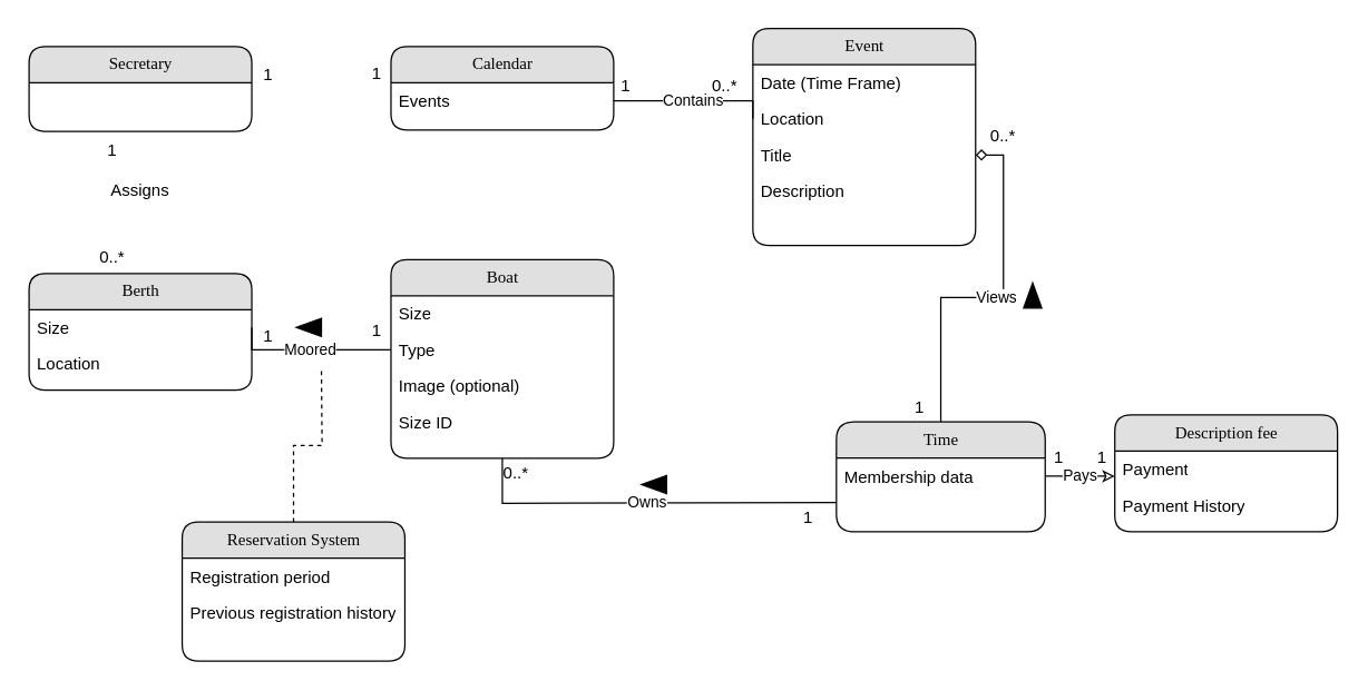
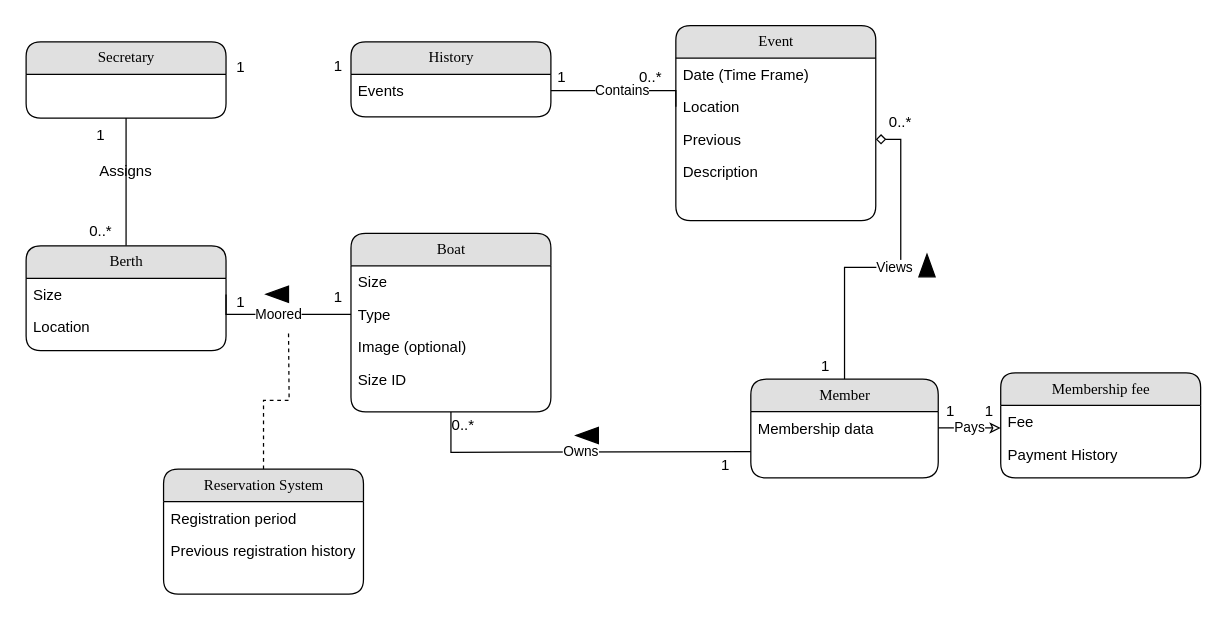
  <mxCell id="0" />
  <mxCell id="1" parent="0" />
  <mxCell id="2" value="Views" style="edgeStyle=orthogonalEdgeStyle;rounded=0;orthogonalLoop=1;jettySize=auto;html=1;exitX=0.5;exitY=0;exitDx=0;exitDy=0;entryX=1;entryY=0.5;entryDx=0;entryDy=0;endArrow=diamond;endFill=0;" edge="1" parent="1" source="3" target="8"><mxGeometry relative="1" as="geometry" /></mxCell>
- <mxCell id="3" value="Time" style="swimlane;html=1;fontStyle=0;childLayout=stackLayout;horizontal=1;startSize=26;fillColor=#e0e0e0;horizontalStack=0;resizeParent=1;resizeLast=0;collapsible=1;marginBottom=0;swimlaneFillColor=#ffffff;align=center;rounded=1;shadow=0;comic=0;labelBackgroundColor=none;strokeColor=#000000;strokeWidth=1;fontFamily=Verdana;fontSize=12;fontColor=#000000;arcSize=16;" parent="1" vertex="1"><mxGeometry x="600" y="303" width="150" height="79" as="geometry" /></mxCell>
+ <mxCell id="3" value="Member" style="swimlane;html=1;fontStyle=0;childLayout=stackLayout;horizontal=1;startSize=26;fillColor=#e0e0e0;horizontalStack=0;resizeParent=1;resizeLast=0;collapsible=1;marginBottom=0;swimlaneFillColor=#ffffff;align=center;rounded=1;shadow=0;comic=0;labelBackgroundColor=none;strokeColor=#000000;strokeWidth=1;fontFamily=Verdana;fontSize=12;fontColor=#000000;arcSize=16;" parent="1" vertex="1"><mxGeometry x="600" y="303" width="150" height="79" as="geometry" /></mxCell>
  <mxCell id="4" value="Membership data" style="text;html=1;strokeColor=none;fillColor=none;spacingLeft=4;spacingRight=4;whiteSpace=wrap;overflow=hidden;rotatable=0;points=[[0,0.5],[1,0.5]];portConstraint=eastwest;" parent="3" vertex="1"><mxGeometry y="26" width="150" height="26" as="geometry" /></mxCell>
  <mxCell id="5" value="Event" style="swimlane;html=1;fontStyle=0;childLayout=stackLayout;horizontal=1;startSize=26;fillColor=#e0e0e0;horizontalStack=0;resizeParent=1;resizeLast=0;collapsible=1;marginBottom=0;swimlaneFillColor=#ffffff;align=center;rounded=1;shadow=0;comic=0;labelBackgroundColor=none;strokeColor=#000000;strokeWidth=1;fontFamily=Verdana;fontSize=12;fontColor=#000000;" parent="1" vertex="1"><mxGeometry x="540" y="20" width="160" height="156" as="geometry" /></mxCell>
  <mxCell id="6" value="Date (Time Frame)" style="text;html=1;strokeColor=none;fillColor=none;spacingLeft=4;spacingRight=4;whiteSpace=wrap;overflow=hidden;rotatable=0;points=[[0,0.5],[1,0.5]];portConstraint=eastwest;" parent="5" vertex="1"><mxGeometry y="26" width="160" height="26" as="geometry" /></mxCell>
  <mxCell id="7" value="Location" style="text;html=1;strokeColor=none;fillColor=none;spacingLeft=4;spacingRight=4;whiteSpace=wrap;overflow=hidden;rotatable=0;points=[[0,0.5],[1,0.5]];portConstraint=eastwest;" vertex="1" parent="5"><mxGeometry y="52" width="160" height="26" as="geometry" /></mxCell>
- <mxCell id="8" value="Title" style="text;html=1;strokeColor=none;fillColor=none;spacingLeft=4;spacingRight=4;whiteSpace=wrap;overflow=hidden;rotatable=0;points=[[0,0.5],[1,0.5]];portConstraint=eastwest;" parent="5" vertex="1"><mxGeometry y="78" width="160" height="26" as="geometry" /></mxCell>
+ <mxCell id="8" value="Previous" style="text;html=1;strokeColor=none;fillColor=none;spacingLeft=4;spacingRight=4;whiteSpace=wrap;overflow=hidden;rotatable=0;points=[[0,0.5],[1,0.5]];portConstraint=eastwest;" parent="5" vertex="1"><mxGeometry y="78" width="160" height="26" as="geometry" /></mxCell>
  <mxCell id="9" value="Description" style="text;html=1;strokeColor=none;fillColor=none;spacingLeft=4;spacingRight=4;whiteSpace=wrap;overflow=hidden;rotatable=0;points=[[0,0.5],[1,0.5]];portConstraint=eastwest;" parent="5" vertex="1"><mxGeometry y="104" width="160" height="26" as="geometry" /></mxCell>
+ <mxCell id="10" style="edgeStyle=orthogonalEdgeStyle;rounded=0;orthogonalLoop=1;jettySize=auto;html=1;exitX=0.5;exitY=1;exitDx=0;exitDy=0;endArrow=none;endFill=0;" edge="1" parent="1" source="11" target="19"><mxGeometry relative="1" as="geometry" /></mxCell>
  <mxCell id="11" value="Secretary" style="swimlane;html=1;fontStyle=0;childLayout=stackLayout;horizontal=1;startSize=26;fillColor=#e0e0e0;horizontalStack=0;resizeParent=1;resizeLast=0;collapsible=1;marginBottom=0;swimlaneFillColor=#ffffff;align=center;rounded=1;shadow=0;comic=0;labelBackgroundColor=none;strokeColor=#000000;strokeWidth=1;fontFamily=Verdana;fontSize=12;fontColor=#000000;" parent="1" vertex="1"><mxGeometry x="20" y="33" width="160" height="61" as="geometry" /></mxCell>
  <mxCell id="12" value="Boat" style="swimlane;html=1;fontStyle=0;childLayout=stackLayout;horizontal=1;startSize=26;fillColor=#e0e0e0;horizontalStack=0;resizeParent=1;resizeLast=0;collapsible=1;marginBottom=0;swimlaneFillColor=#ffffff;align=center;rounded=1;shadow=0;comic=0;labelBackgroundColor=none;strokeColor=#000000;strokeWidth=1;fontFamily=Verdana;fontSize=12;fontColor=#000000;" parent="1" vertex="1"><mxGeometry x="280" y="186.2" width="160" height="143" as="geometry" /></mxCell>
  <mxCell id="13" value="Size" style="text;html=1;strokeColor=none;fillColor=none;spacingLeft=4;spacingRight=4;whiteSpace=wrap;overflow=hidden;rotatable=0;points=[[0,0.5],[1,0.5]];portConstraint=eastwest;" parent="12" vertex="1"><mxGeometry y="26" width="160" height="26" as="geometry" /></mxCell>
  <mxCell id="14" value="Type" style="text;html=1;strokeColor=none;fillColor=none;spacingLeft=4;spacingRight=4;whiteSpace=wrap;overflow=hidden;rotatable=0;points=[[0,0.5],[1,0.5]];portConstraint=eastwest;" parent="12" vertex="1"><mxGeometry y="52" width="160" height="26" as="geometry" /></mxCell>
  <mxCell id="15" value="Image (optional)" style="text;html=1;strokeColor=none;fillColor=none;spacingLeft=4;spacingRight=4;whiteSpace=wrap;overflow=hidden;rotatable=0;points=[[0,0.5],[1,0.5]];portConstraint=eastwest;" parent="12" vertex="1"><mxGeometry y="78" width="160" height="26" as="geometry" /></mxCell>
  <mxCell id="16" value="Size ID" style="text;html=1;strokeColor=none;fillColor=none;spacingLeft=4;spacingRight=4;whiteSpace=wrap;overflow=hidden;rotatable=0;points=[[0,0.5],[1,0.5]];portConstraint=eastwest;" parent="12" vertex="1"><mxGeometry y="104" width="160" height="26" as="geometry" /></mxCell>
- <mxCell id="17" value="Calendar" style="swimlane;html=1;fontStyle=0;childLayout=stackLayout;horizontal=1;startSize=26;fillColor=#e0e0e0;horizontalStack=0;resizeParent=1;resizeLast=0;collapsible=1;marginBottom=0;swimlaneFillColor=#ffffff;align=center;rounded=1;shadow=0;comic=0;labelBackgroundColor=none;strokeColor=#000000;strokeWidth=1;fontFamily=Verdana;fontSize=12;fontColor=#000000;" parent="1" vertex="1"><mxGeometry x="280" y="33" width="160" height="60" as="geometry" /></mxCell>
+ <mxCell id="17" value="History" style="swimlane;html=1;fontStyle=0;childLayout=stackLayout;horizontal=1;startSize=26;fillColor=#e0e0e0;horizontalStack=0;resizeParent=1;resizeLast=0;collapsible=1;marginBottom=0;swimlaneFillColor=#ffffff;align=center;rounded=1;shadow=0;comic=0;labelBackgroundColor=none;strokeColor=#000000;strokeWidth=1;fontFamily=Verdana;fontSize=12;fontColor=#000000;" parent="1" vertex="1"><mxGeometry x="280" y="33" width="160" height="60" as="geometry" /></mxCell>
  <mxCell id="18" value="Events" style="text;html=1;strokeColor=none;fillColor=none;spacingLeft=4;spacingRight=4;whiteSpace=wrap;overflow=hidden;rotatable=0;points=[[0,0.5],[1,0.5]];portConstraint=eastwest;" parent="17" vertex="1"><mxGeometry y="26" width="160" height="26" as="geometry" /></mxCell>
  <mxCell id="19" value="Berth" style="swimlane;html=1;fontStyle=0;childLayout=stackLayout;horizontal=1;startSize=26;fillColor=#e0e0e0;horizontalStack=0;resizeParent=1;resizeLast=0;collapsible=1;marginBottom=0;swimlaneFillColor=#ffffff;align=center;rounded=1;shadow=0;comic=0;labelBackgroundColor=none;strokeColor=#000000;strokeWidth=1;fontFamily=Verdana;fontSize=12;fontColor=#000000;" parent="1" vertex="1"><mxGeometry x="20" y="196.2" width="160" height="84" as="geometry" /></mxCell>
  <mxCell id="20" value="Size" style="text;html=1;strokeColor=none;fillColor=none;spacingLeft=4;spacingRight=4;whiteSpace=wrap;overflow=hidden;rotatable=0;points=[[0,0.5],[1,0.5]];portConstraint=eastwest;" parent="19" vertex="1"><mxGeometry y="26" width="160" height="26" as="geometry" /></mxCell>
  <mxCell id="21" value="Location" style="text;html=1;strokeColor=none;fillColor=none;spacingLeft=4;spacingRight=4;whiteSpace=wrap;overflow=hidden;rotatable=0;points=[[0,0.5],[1,0.5]];portConstraint=eastwest;" parent="19" vertex="1"><mxGeometry y="52" width="160" height="26" as="geometry" /></mxCell>
  <mxCell id="22" value="Assigns" style="text;html=1;strokeColor=none;fillColor=none;align=center;verticalAlign=middle;whiteSpace=wrap;rounded=0;" parent="1" vertex="1"><mxGeometry x="80" y="127" width="40" height="20" as="geometry" /></mxCell>
- <mxCell id="23" value="Description fee" style="swimlane;html=1;fontStyle=0;childLayout=stackLayout;horizontal=1;startSize=26;fillColor=#e0e0e0;horizontalStack=0;resizeParent=1;resizeLast=0;collapsible=1;marginBottom=0;swimlaneFillColor=#ffffff;align=center;rounded=1;shadow=0;comic=0;labelBackgroundColor=none;strokeColor=#000000;strokeWidth=1;fontFamily=Verdana;fontSize=12;fontColor=#000000;" parent="1" vertex="1"><mxGeometry x="800" y="298" width="160" height="84" as="geometry" /></mxCell>
- <mxCell id="24" value="Payment" style="text;html=1;strokeColor=none;fillColor=none;spacingLeft=4;spacingRight=4;whiteSpace=wrap;overflow=hidden;rotatable=0;points=[[0,0.5],[1,0.5]];portConstraint=eastwest;" parent="23" vertex="1"><mxGeometry y="26" width="160" height="26" as="geometry" /></mxCell>
+ <mxCell id="23" value="Membership fee" style="swimlane;html=1;fontStyle=0;childLayout=stackLayout;horizontal=1;startSize=26;fillColor=#e0e0e0;horizontalStack=0;resizeParent=1;resizeLast=0;collapsible=1;marginBottom=0;swimlaneFillColor=#ffffff;align=center;rounded=1;shadow=0;comic=0;labelBackgroundColor=none;strokeColor=#000000;strokeWidth=1;fontFamily=Verdana;fontSize=12;fontColor=#000000;" parent="1" vertex="1"><mxGeometry x="800" y="298" width="160" height="84" as="geometry" /></mxCell>
+ <mxCell id="24" value="Fee" style="text;html=1;strokeColor=none;fillColor=none;spacingLeft=4;spacingRight=4;whiteSpace=wrap;overflow=hidden;rotatable=0;points=[[0,0.5],[1,0.5]];portConstraint=eastwest;" parent="23" vertex="1"><mxGeometry y="26" width="160" height="26" as="geometry" /></mxCell>
  <mxCell id="25" value="Payment History" style="text;html=1;strokeColor=none;fillColor=none;spacingLeft=4;spacingRight=4;whiteSpace=wrap;overflow=hidden;rotatable=0;points=[[0,0.5],[1,0.5]];portConstraint=eastwest;" parent="23" vertex="1"><mxGeometry y="52" width="160" height="26" as="geometry" /></mxCell>
  <mxCell id="26" value="Contains" style="edgeStyle=orthogonalEdgeStyle;rounded=0;orthogonalLoop=1;jettySize=auto;html=1;exitX=1;exitY=0.5;exitDx=0;exitDy=0;entryX=0;entryY=0.5;entryDx=0;entryDy=0;endArrow=none;endFill=0;" edge="1" parent="1" source="18" target="7"><mxGeometry relative="1" as="geometry"><Array as="points"><mxPoint x="540" y="72" /></Array></mxGeometry></mxCell>
  <mxCell id="27" value="Moored" style="edgeStyle=orthogonalEdgeStyle;rounded=0;orthogonalLoop=1;jettySize=auto;html=1;exitX=1;exitY=0.5;exitDx=0;exitDy=0;entryX=0;entryY=0.5;entryDx=0;entryDy=0;endArrow=none;endFill=0;" edge="1" parent="1" source="20" target="14"><mxGeometry relative="1" as="geometry"><Array as="points"><mxPoint x="180" y="251" /></Array></mxGeometry></mxCell>
  <mxCell id="28" value="Owns" style="edgeStyle=orthogonalEdgeStyle;rounded=0;orthogonalLoop=1;jettySize=auto;html=1;entryX=0.5;entryY=1;entryDx=0;entryDy=0;endArrow=none;endFill=0;" edge="1" parent="1" target="12"><mxGeometry relative="1" as="geometry"><mxPoint x="600" y="361" as="sourcePoint" /></mxGeometry></mxCell>
  <mxCell id="29" style="edgeStyle=orthogonalEdgeStyle;rounded=0;orthogonalLoop=1;jettySize=auto;html=1;exitX=0.5;exitY=0;exitDx=0;exitDy=0;endArrow=none;endFill=0;dashed=1;" edge="1" parent="1" source="30"><mxGeometry relative="1" as="geometry"><mxPoint x="230" y="264" as="targetPoint" /></mxGeometry></mxCell>
  <mxCell id="30" value="Reservation System" style="swimlane;html=1;fontStyle=0;childLayout=stackLayout;horizontal=1;startSize=26;fillColor=#e0e0e0;horizontalStack=0;resizeParent=1;resizeLast=0;collapsible=1;marginBottom=0;swimlaneFillColor=#ffffff;align=center;rounded=1;shadow=0;comic=0;labelBackgroundColor=none;strokeColor=#000000;strokeWidth=1;fontFamily=Verdana;fontSize=12;fontColor=#000000;" vertex="1" parent="1"><mxGeometry x="130" y="375" width="160" height="100" as="geometry" /></mxCell>
  <mxCell id="31" value="Registration period" style="text;html=1;strokeColor=none;fillColor=none;spacingLeft=4;spacingRight=4;whiteSpace=wrap;overflow=hidden;rotatable=0;points=[[0,0.5],[1,0.5]];portConstraint=eastwest;" vertex="1" parent="30"><mxGeometry y="26" width="160" height="26" as="geometry" /></mxCell>
  <mxCell id="32" value="Previous registration history" style="text;html=1;strokeColor=none;fillColor=none;spacingLeft=4;spacingRight=4;whiteSpace=wrap;overflow=hidden;rotatable=0;points=[[0,0.5],[1,0.5]];portConstraint=eastwest;" vertex="1" parent="30"><mxGeometry y="52" width="160" height="38" as="geometry" /></mxCell>
  <mxCell id="33" value="" style="html=1;shadow=0;dashed=0;align=center;verticalAlign=middle;shape=mxgraph.arrows2.arrow;dy=0.57;dx=18;flipH=1;notch=0;rotation=90;fillColor=#000000;" vertex="1" parent="1"><mxGeometry x="732" y="205.5" width="18" height="13" as="geometry" /></mxCell>
  <mxCell id="34" value="" style="html=1;shadow=0;dashed=0;align=center;verticalAlign=middle;shape=mxgraph.arrows2.arrow;dy=0.57;dx=18;flipH=1;notch=0;rotation=0;fillColor=#000000;" vertex="1" parent="1"><mxGeometry x="212" y="228.5" width="18" height="13" as="geometry" /></mxCell>
  <mxCell id="35" value="" style="html=1;shadow=0;dashed=0;align=center;verticalAlign=middle;shape=mxgraph.arrows2.arrow;dy=0.57;dx=18;flipH=1;notch=0;rotation=0;fillColor=#000000;" vertex="1" parent="1"><mxGeometry x="460" y="341.5" width="18" height="13" as="geometry" /></mxCell>
  <mxCell id="36" value="Pays" style="edgeStyle=orthogonalEdgeStyle;rounded=0;orthogonalLoop=1;jettySize=auto;html=1;exitX=1;exitY=0.5;exitDx=0;exitDy=0;endArrow=classic;endFill=0;" edge="1" parent="1" source="4" target="24"><mxGeometry relative="1" as="geometry"><Array as="points"><mxPoint x="790" y="342" /><mxPoint x="790" y="342" /></Array></mxGeometry></mxCell>
  <mxCell id="37" value="1" style="text;html=1;strokeColor=none;fillColor=none;align=center;verticalAlign=middle;whiteSpace=wrap;rounded=0;" vertex="1" parent="1"><mxGeometry x="172" y="43.5" width="40" height="20" as="geometry" /></mxCell>
  <mxCell id="38" value="1" style="text;html=1;strokeColor=none;fillColor=none;align=center;verticalAlign=middle;whiteSpace=wrap;rounded=0;" vertex="1" parent="1"><mxGeometry x="250" y="43" width="40" height="20" as="geometry" /></mxCell>
  <mxCell id="39" value="1" style="text;html=1;strokeColor=none;fillColor=none;align=center;verticalAlign=middle;whiteSpace=wrap;rounded=0;" vertex="1" parent="1"><mxGeometry x="429" y="52" width="40" height="20" as="geometry" /></mxCell>
  <mxCell id="40" value="0..*" style="text;html=1;strokeColor=none;fillColor=none;align=center;verticalAlign=middle;whiteSpace=wrap;rounded=0;" vertex="1" parent="1"><mxGeometry x="500" y="52" width="40" height="20" as="geometry" /></mxCell>
  <mxCell id="41" value="0..*" style="text;html=1;strokeColor=none;fillColor=none;align=center;verticalAlign=middle;whiteSpace=wrap;rounded=0;" vertex="1" parent="1"><mxGeometry x="60" y="174.5" width="40" height="20" as="geometry" /></mxCell>
  <mxCell id="42" value="1" style="text;html=1;strokeColor=none;fillColor=none;align=center;verticalAlign=middle;whiteSpace=wrap;rounded=0;" vertex="1" parent="1"><mxGeometry x="60" y="98" width="40" height="20" as="geometry" /></mxCell>
  <mxCell id="43" value="1" style="text;html=1;strokeColor=none;fillColor=none;align=center;verticalAlign=middle;whiteSpace=wrap;rounded=0;" vertex="1" parent="1"><mxGeometry x="172" y="231.5" width="40" height="20" as="geometry" /></mxCell>
  <mxCell id="44" value="1" style="text;html=1;strokeColor=none;fillColor=none;align=center;verticalAlign=middle;whiteSpace=wrap;rounded=0;" vertex="1" parent="1"><mxGeometry x="250" y="228" width="40" height="20" as="geometry" /></mxCell>
  <mxCell id="45" value="1" style="text;html=1;strokeColor=none;fillColor=none;align=center;verticalAlign=middle;whiteSpace=wrap;rounded=0;" vertex="1" parent="1"><mxGeometry x="640" y="283" width="40" height="20" as="geometry" /></mxCell>
  <mxCell id="46" value="0..*" style="text;html=1;strokeColor=none;fillColor=none;align=center;verticalAlign=middle;whiteSpace=wrap;rounded=0;" vertex="1" parent="1"><mxGeometry x="700" y="88" width="40" height="20" as="geometry" /></mxCell>
  <mxCell id="47" value="1" style="text;html=1;strokeColor=none;fillColor=none;align=center;verticalAlign=middle;whiteSpace=wrap;rounded=0;" vertex="1" parent="1"><mxGeometry x="560" y="362" width="40" height="20" as="geometry" /></mxCell>
  <mxCell id="48" value="0..*" style="text;html=1;strokeColor=none;fillColor=none;align=center;verticalAlign=middle;whiteSpace=wrap;rounded=0;" vertex="1" parent="1"><mxGeometry x="350" y="330" width="40" height="20" as="geometry" /></mxCell>
  <mxCell id="49" value="1" style="text;html=1;strokeColor=none;fillColor=none;align=center;verticalAlign=middle;whiteSpace=wrap;rounded=0;" vertex="1" parent="1"><mxGeometry x="740" y="319" width="40" height="20" as="geometry" /></mxCell>
  <mxCell id="50" value="1" style="text;html=1;strokeColor=none;fillColor=none;align=center;verticalAlign=middle;whiteSpace=wrap;rounded=0;" vertex="1" parent="1"><mxGeometry x="771" y="319" width="40" height="20" as="geometry" /></mxCell>
